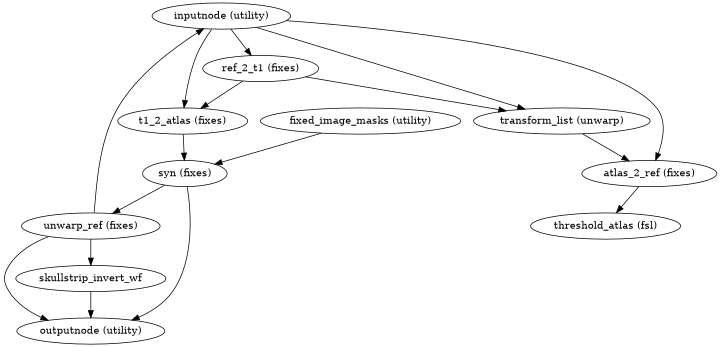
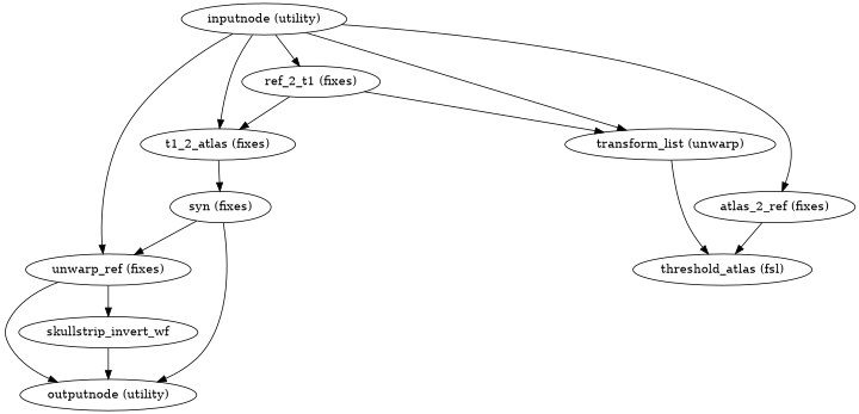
  strict digraph {
    "inputnode (utility)"
    "ref_2_t1 (fixes)"
    n3 [label="t1_2_atlas (fixes)"]
    n4 [label="transform_list (unwarp)"]
    "atlas_2_ref (fixes)"
    "unwarp_ref (fixes)"
    "syn (fixes)"
    "threshold_atlas (fsl)"
    "outputnode (utility)"
    n10 [label=skullstrip_invert_wf]
-   "fixed_image_masks (utility)"
    "inputnode (utility)" -> "ref_2_t1 (fixes)"
    "inputnode (utility)" -> n3
    "inputnode (utility)" -> n4
    "inputnode (utility)" -> "atlas_2_ref (fixes)"
-   "unwarp_ref (fixes)" -> "inputnode (utility)"
+   "inputnode (utility)" -> "unwarp_ref (fixes)"
    "ref_2_t1 (fixes)" -> n3
    "ref_2_t1 (fixes)" -> n4
    n3 -> "syn (fixes)"
-   n4 -> "atlas_2_ref (fixes)"
+   n4 -> "threshold_atlas (fsl)"
    "atlas_2_ref (fixes)" -> "threshold_atlas (fsl)"
    "unwarp_ref (fixes)" -> "outputnode (utility)"
    "unwarp_ref (fixes)" -> n10
    "syn (fixes)" -> "unwarp_ref (fixes)"
    "syn (fixes)" -> "outputnode (utility)"
    n10 -> "outputnode (utility)"
-   "fixed_image_masks (utility)" -> "syn (fixes)"
  }
